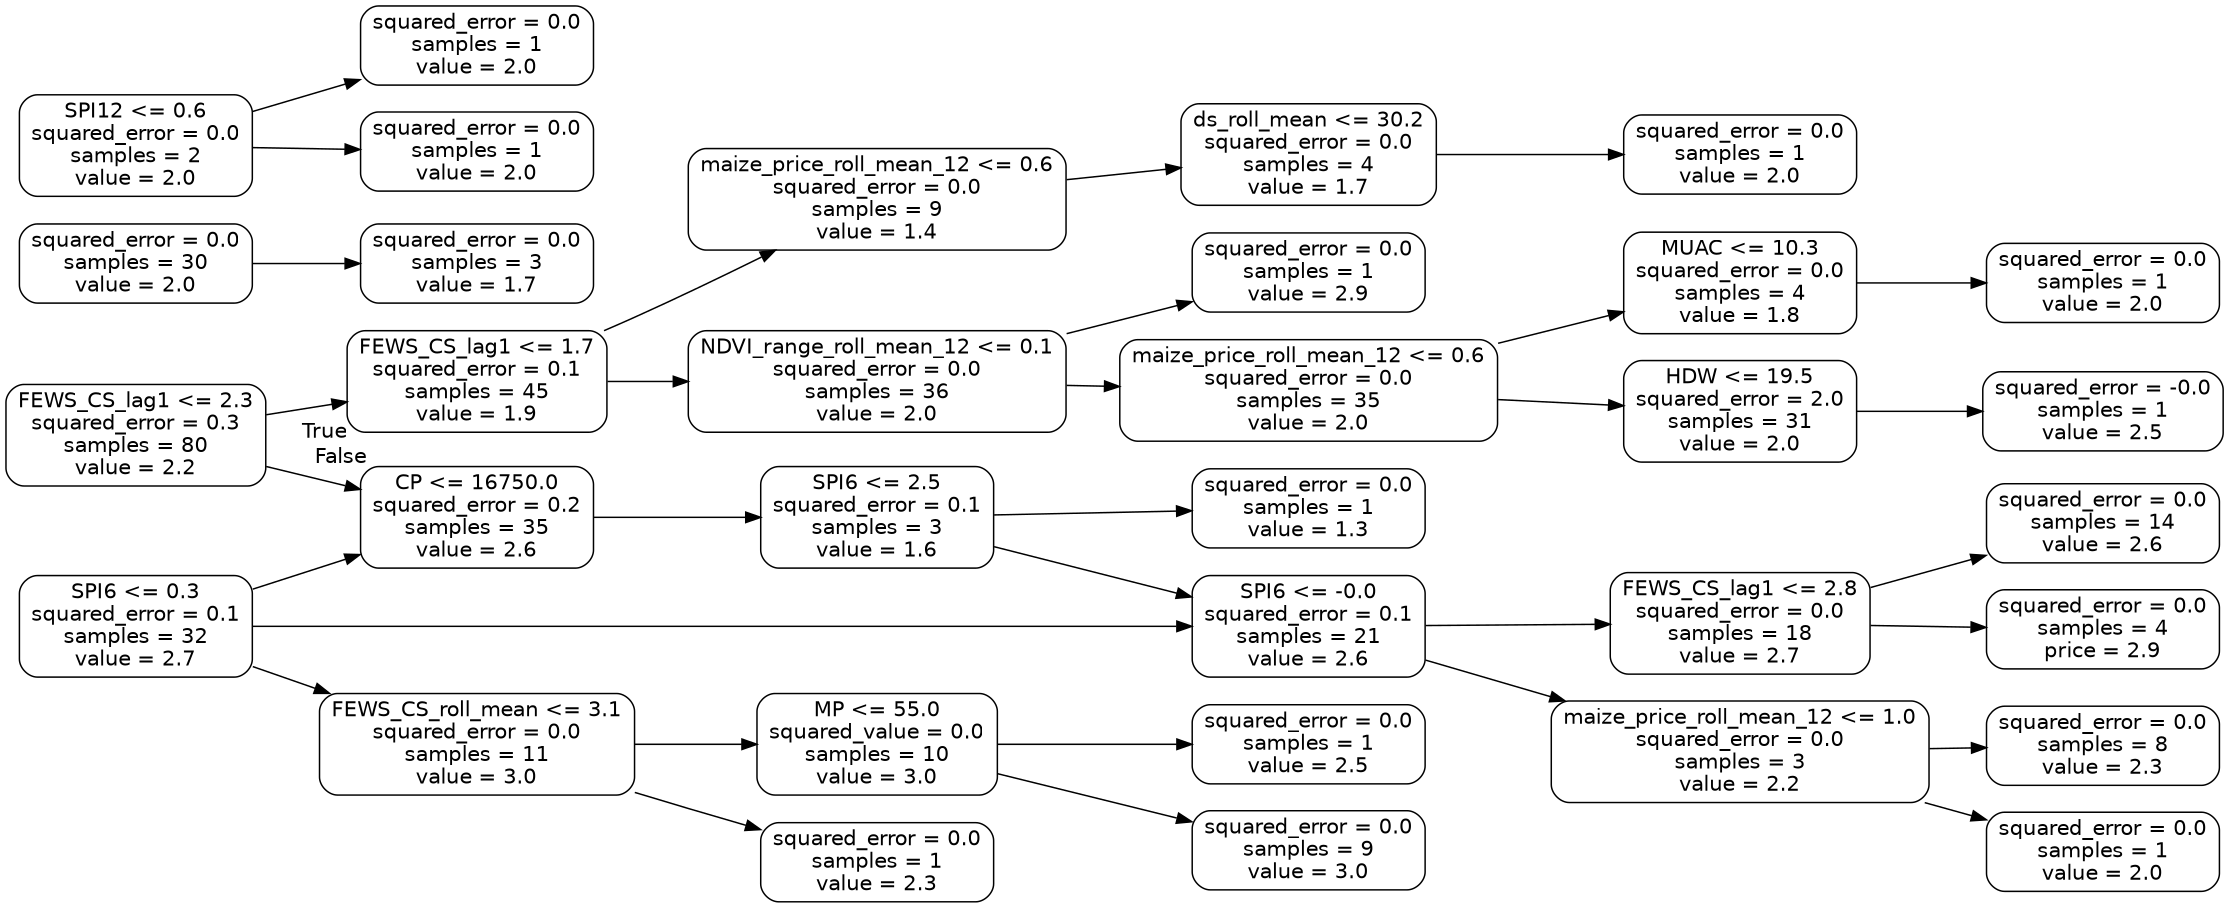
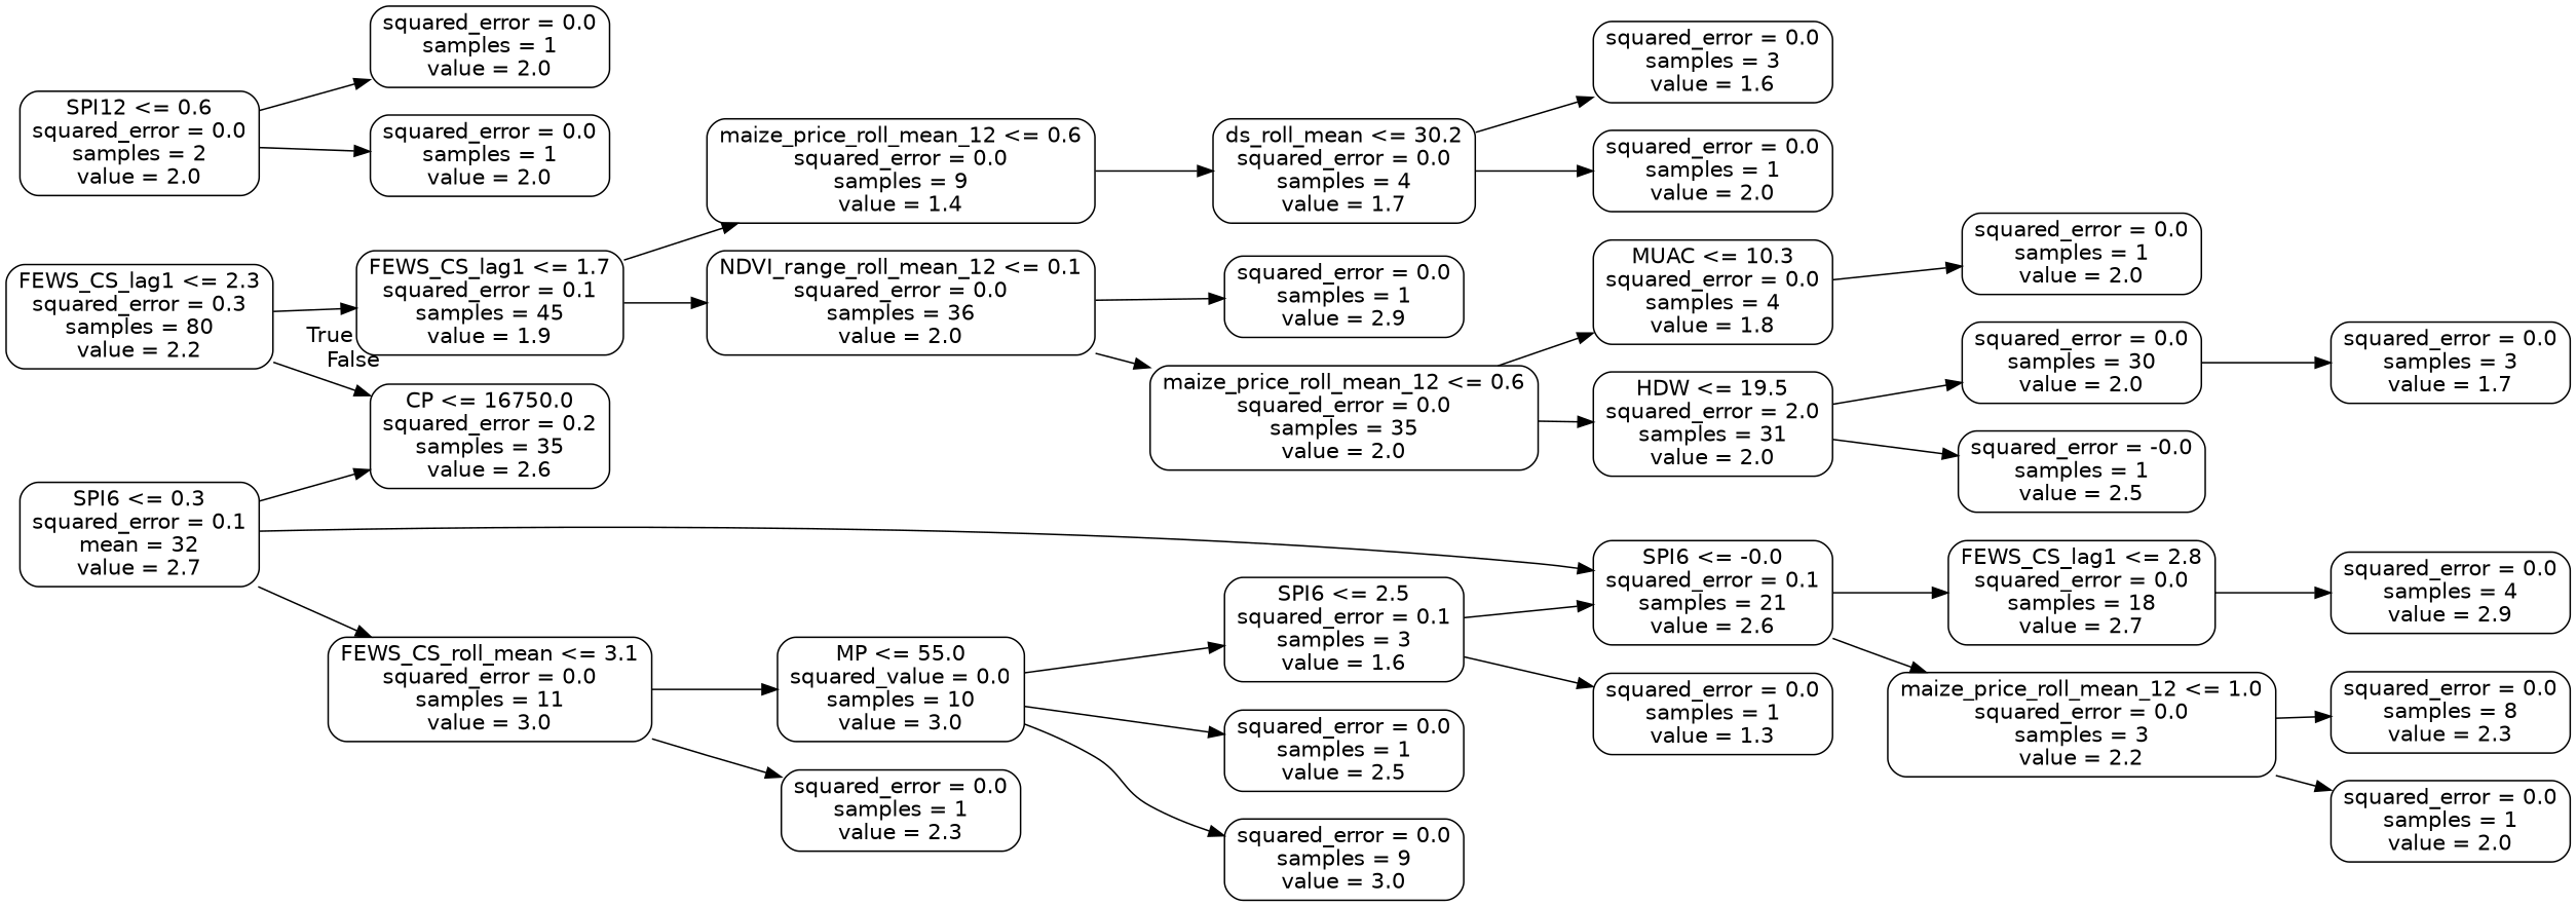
  digraph {
    rankdir=LR
    node [color=black fontname=helvetica shape=box style=rounded]
    edge [fontname=helvetica]
    n1 [label="FEWS_CS_lag1 <= 2.3\nsquared_error = 0.3\nsamples = 80\nvalue = 2.2"]
    n2 [label="FEWS_CS_lag1 <= 1.7\nsquared_error = 0.1\nsamples = 45\nvalue = 1.9"]
    n3 [label="CP <= 16750.0\nsquared_error = 0.2\nsamples = 35\nvalue = 2.6"]
    n4 [label="maize_price_roll_mean_12 <= 0.6\nsquared_error = 0.0\nsamples = 9\nvalue = 1.4"]
    n5 [label="NDVI_range_roll_mean_12 <= 0.1\nsquared_error = 0.0\nsamples = 36\nvalue = 2.0"]
    n6 [label="SPI6 <= 2.5\nsquared_error = 0.1\nsamples = 3\nvalue = 1.6"]
    n7 [label="ds_roll_mean <= 30.2\nsquared_error = 0.0\nsamples = 4\nvalue = 1.7"]
    n8 [label="squared_error = 0.0\nsamples = 1\nvalue = 2.9"]
    n9 [label="maize_price_roll_mean_12 <= 0.6\nsquared_error = 0.0\nsamples = 35\nvalue = 2.0"]
+   n10 [label="squared_error = 0.0\nsamples = 3\nvalue = 1.6"]
    n11 [label="squared_error = 0.0\nsamples = 1\nvalue = 2.0"]
    n12 [label="MUAC <= 10.3\nsquared_error = 0.0\nsamples = 4\nvalue = 1.8"]
    n13 [label="HDW <= 19.5\nsquared_error = 2.0\nsamples = 31\nvalue = 2.0"]
    n14 [label="squared_error = 0.0\nsamples = 1\nvalue = 2.0"]
    n15 [label="squared_error = 0.0\nsamples = 30\nvalue = 2.0"]
    n16 [label="squared_error = -0.0\nsamples = 1\nvalue = 2.5"]
    n17 [label="squared_error = 0.0\nsamples = 3\nvalue = 1.7"]
-   n18 [label="SPI6 <= 0.3\nsquared_error = 0.1\nsamples = 32\nvalue = 2.7"]
+   n18 [label="SPI6 <= 0.3\nsquared_error = 0.1\nmean = 32\nvalue = 2.7"]
    n19 [label="SPI6 <= -0.0\nsquared_error = 0.1\nsamples = 21\nvalue = 2.6"]
    n20 [label="FEWS_CS_roll_mean <= 3.1\nsquared_error = 0.0\nsamples = 11\nvalue = 3.0"]
    n21 [label="squared_error = 0.0\nsamples = 1\nvalue = 1.3"]
    n22 [label="FEWS_CS_lag1 <= 2.8\nsquared_error = 0.0\nsamples = 18\nvalue = 2.7"]
    n23 [label="maize_price_roll_mean_12 <= 1.0\nsquared_error = 0.0\nsamples = 3\nvalue = 2.2"]
    n24 [label="MP <= 55.0\nsquared_value = 0.0\nsamples = 10\nvalue = 3.0"]
    n25 [label="squared_error = 0.0\nsamples = 1\nvalue = 2.3"]
-   n26 [label="squared_error = 0.0\nsamples = 14\nvalue = 2.6"]
-   n27 [label="squared_error = 0.0\nsamples = 4\nprice = 2.9"]
+   n27 [label="squared_error = 0.0\nsamples = 4\nvalue = 2.9"]
    n28 [label="squared_error = 0.0\nsamples = 8\nvalue = 2.3"]
    n29 [label="squared_error = 0.0\nsamples = 1\nvalue = 2.0"]
    n30 [label="squared_error = 0.0\nsamples = 1\nvalue = 2.5"]
    n31 [label="squared_error = 0.0\nsamples = 9\nvalue = 3.0"]
    n32 [label="SPI12 <= 0.6\nsquared_error = 0.0\nsamples = 2\nvalue = 2.0"]
    n33 [label="squared_error = 0.0\nsamples = 1\nvalue = 2.0"]
    n34 [label="squared_error = 0.0\nsamples = 1\nvalue = 2.0"]
    n1 -> n2 [headlabel=True labelangle=45 labeldistance=2.5]
    n1 -> n3 [headlabel=False labelangle=-45 labeldistance=2.5]
    n2 -> n4
    n2 -> n5
-   n3 -> n6
+   n24 -> n6
    n4 -> n7
    n5 -> n8
    n5 -> n9
    n6 -> n19
    n6 -> n21
+   n7 -> n10
    n7 -> n11
    n9 -> n12
    n9 -> n13
    n12 -> n14
+   n13 -> n15
    n13 -> n16
    n15 -> n17
    n18 -> n3
    n18 -> n19
    n18 -> n20
    n19 -> n22
    n19 -> n23
    n20 -> n24
    n20 -> n25
-   n22 -> n26
    n22 -> n27
    n23 -> n28
    n23 -> n29
    n24 -> n30
    n24 -> n31
    n32 -> n33
    n32 -> n34
  }
